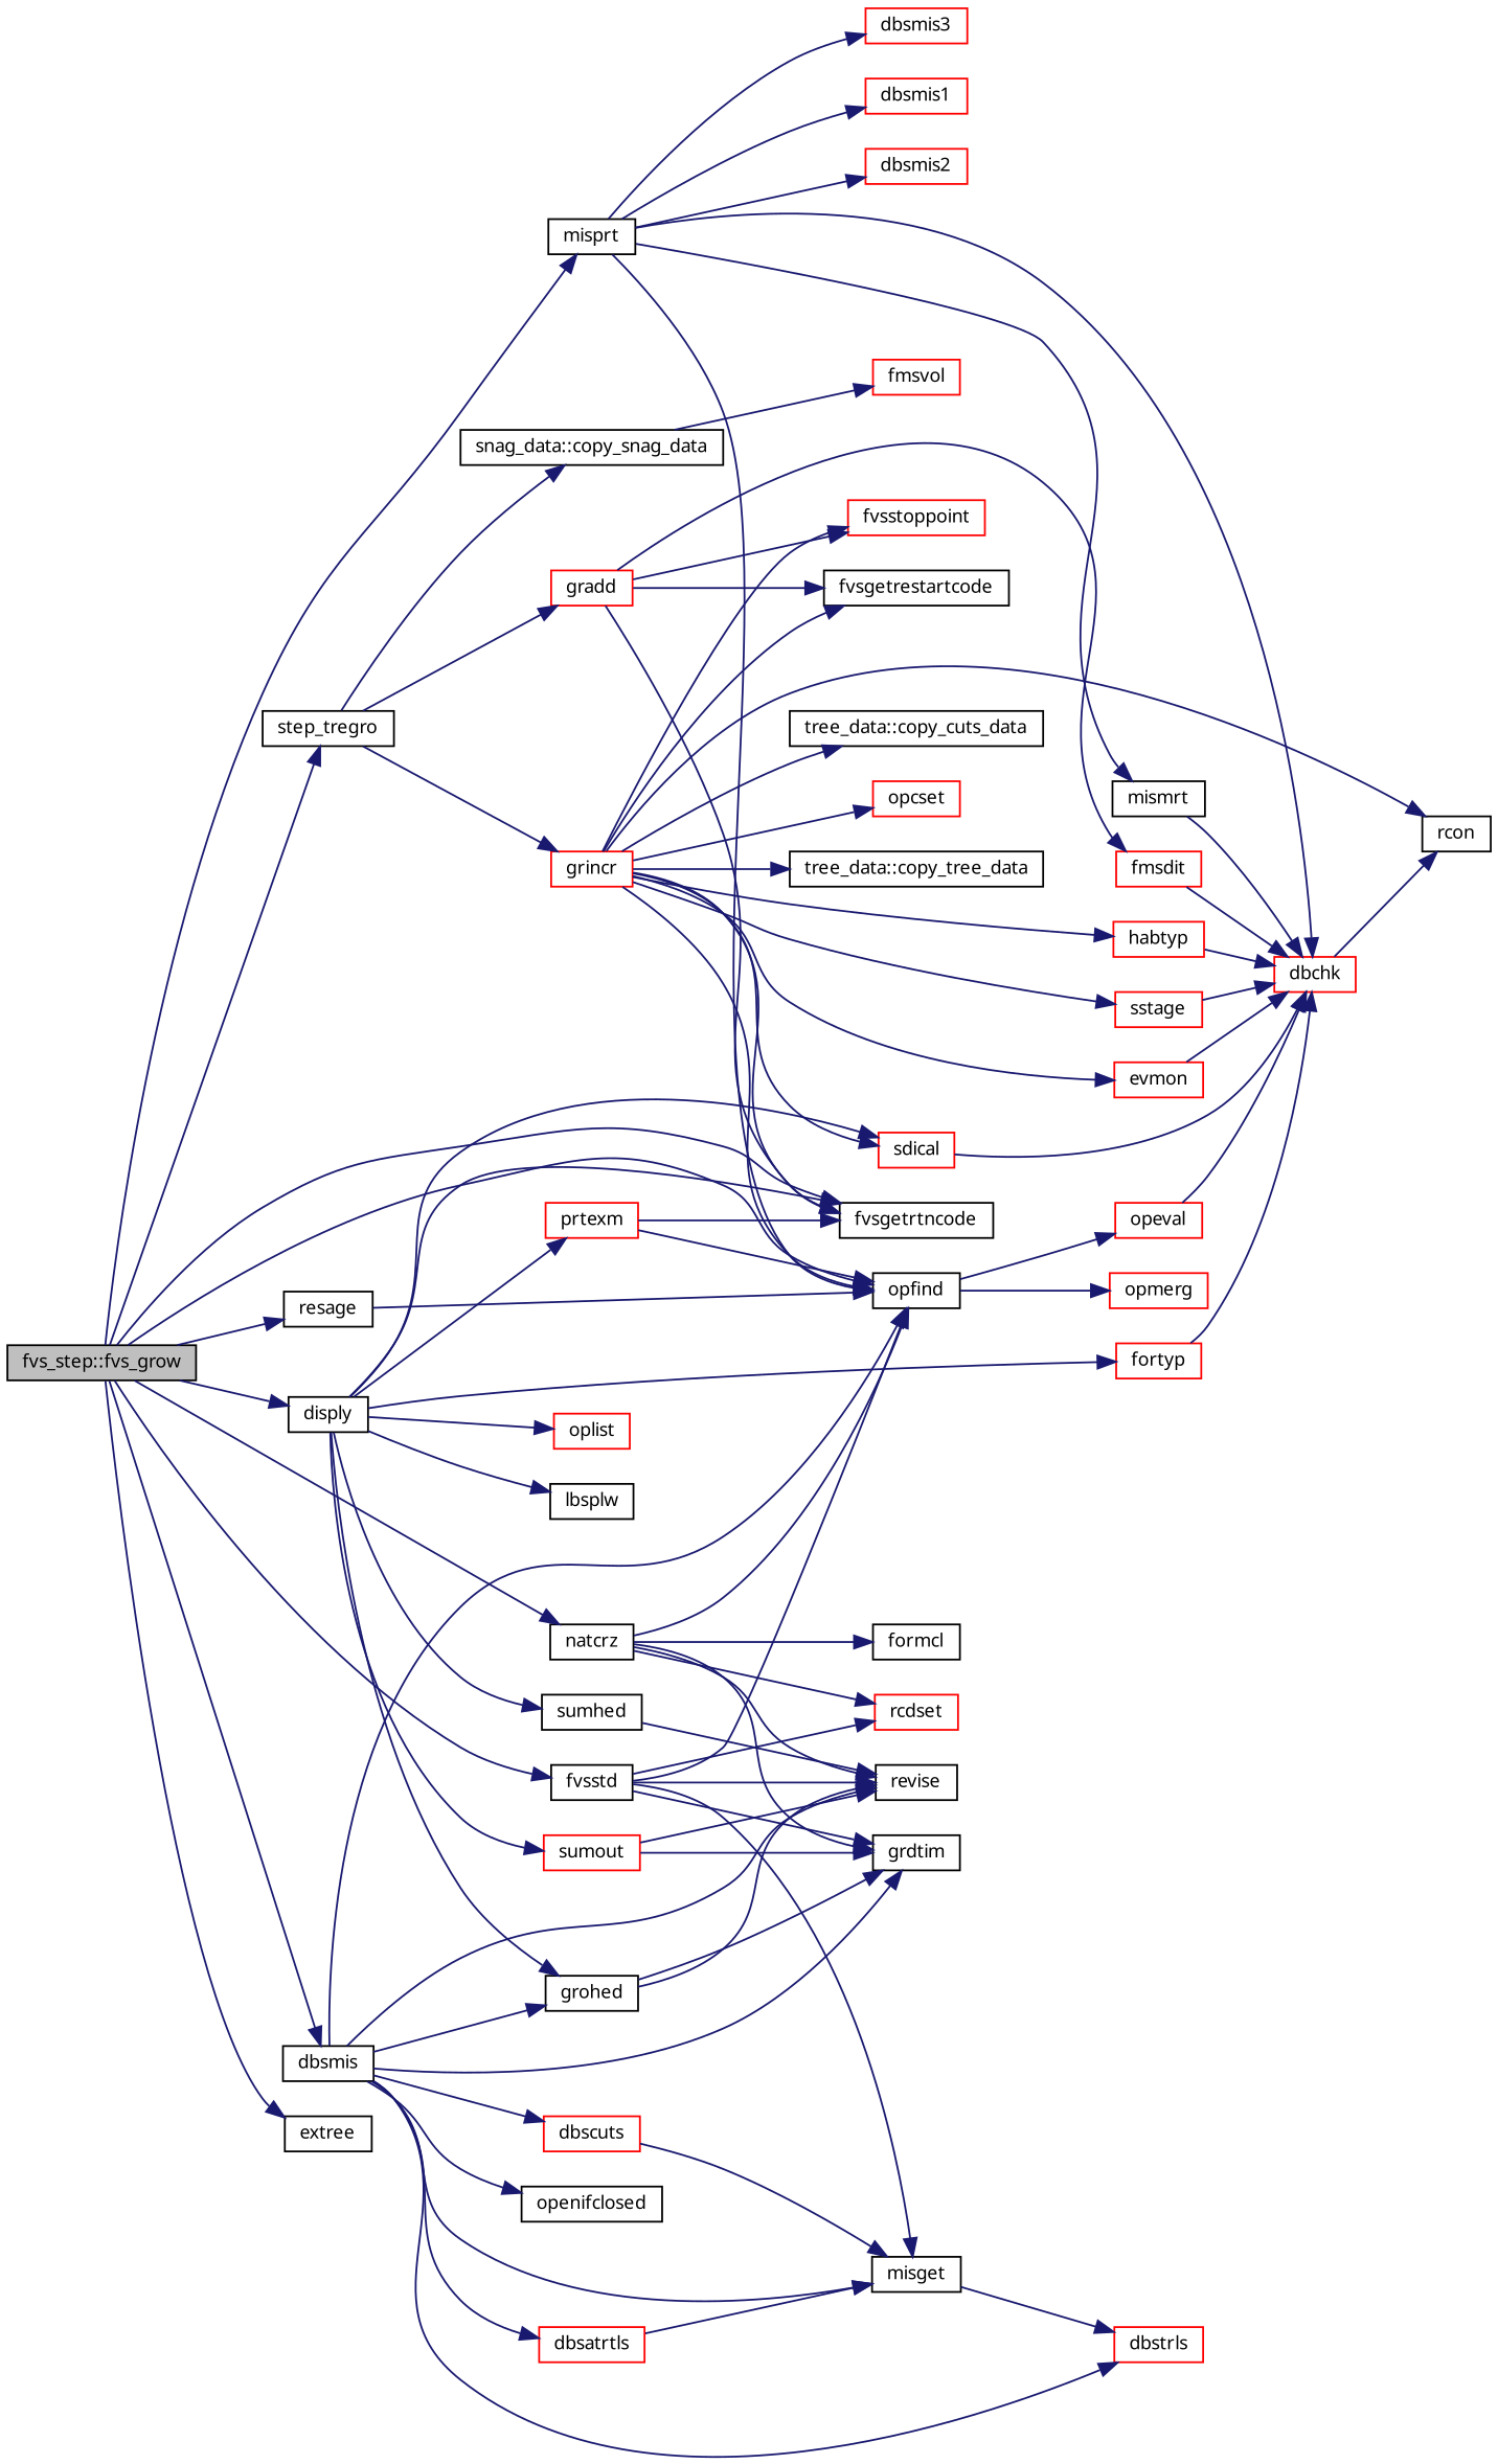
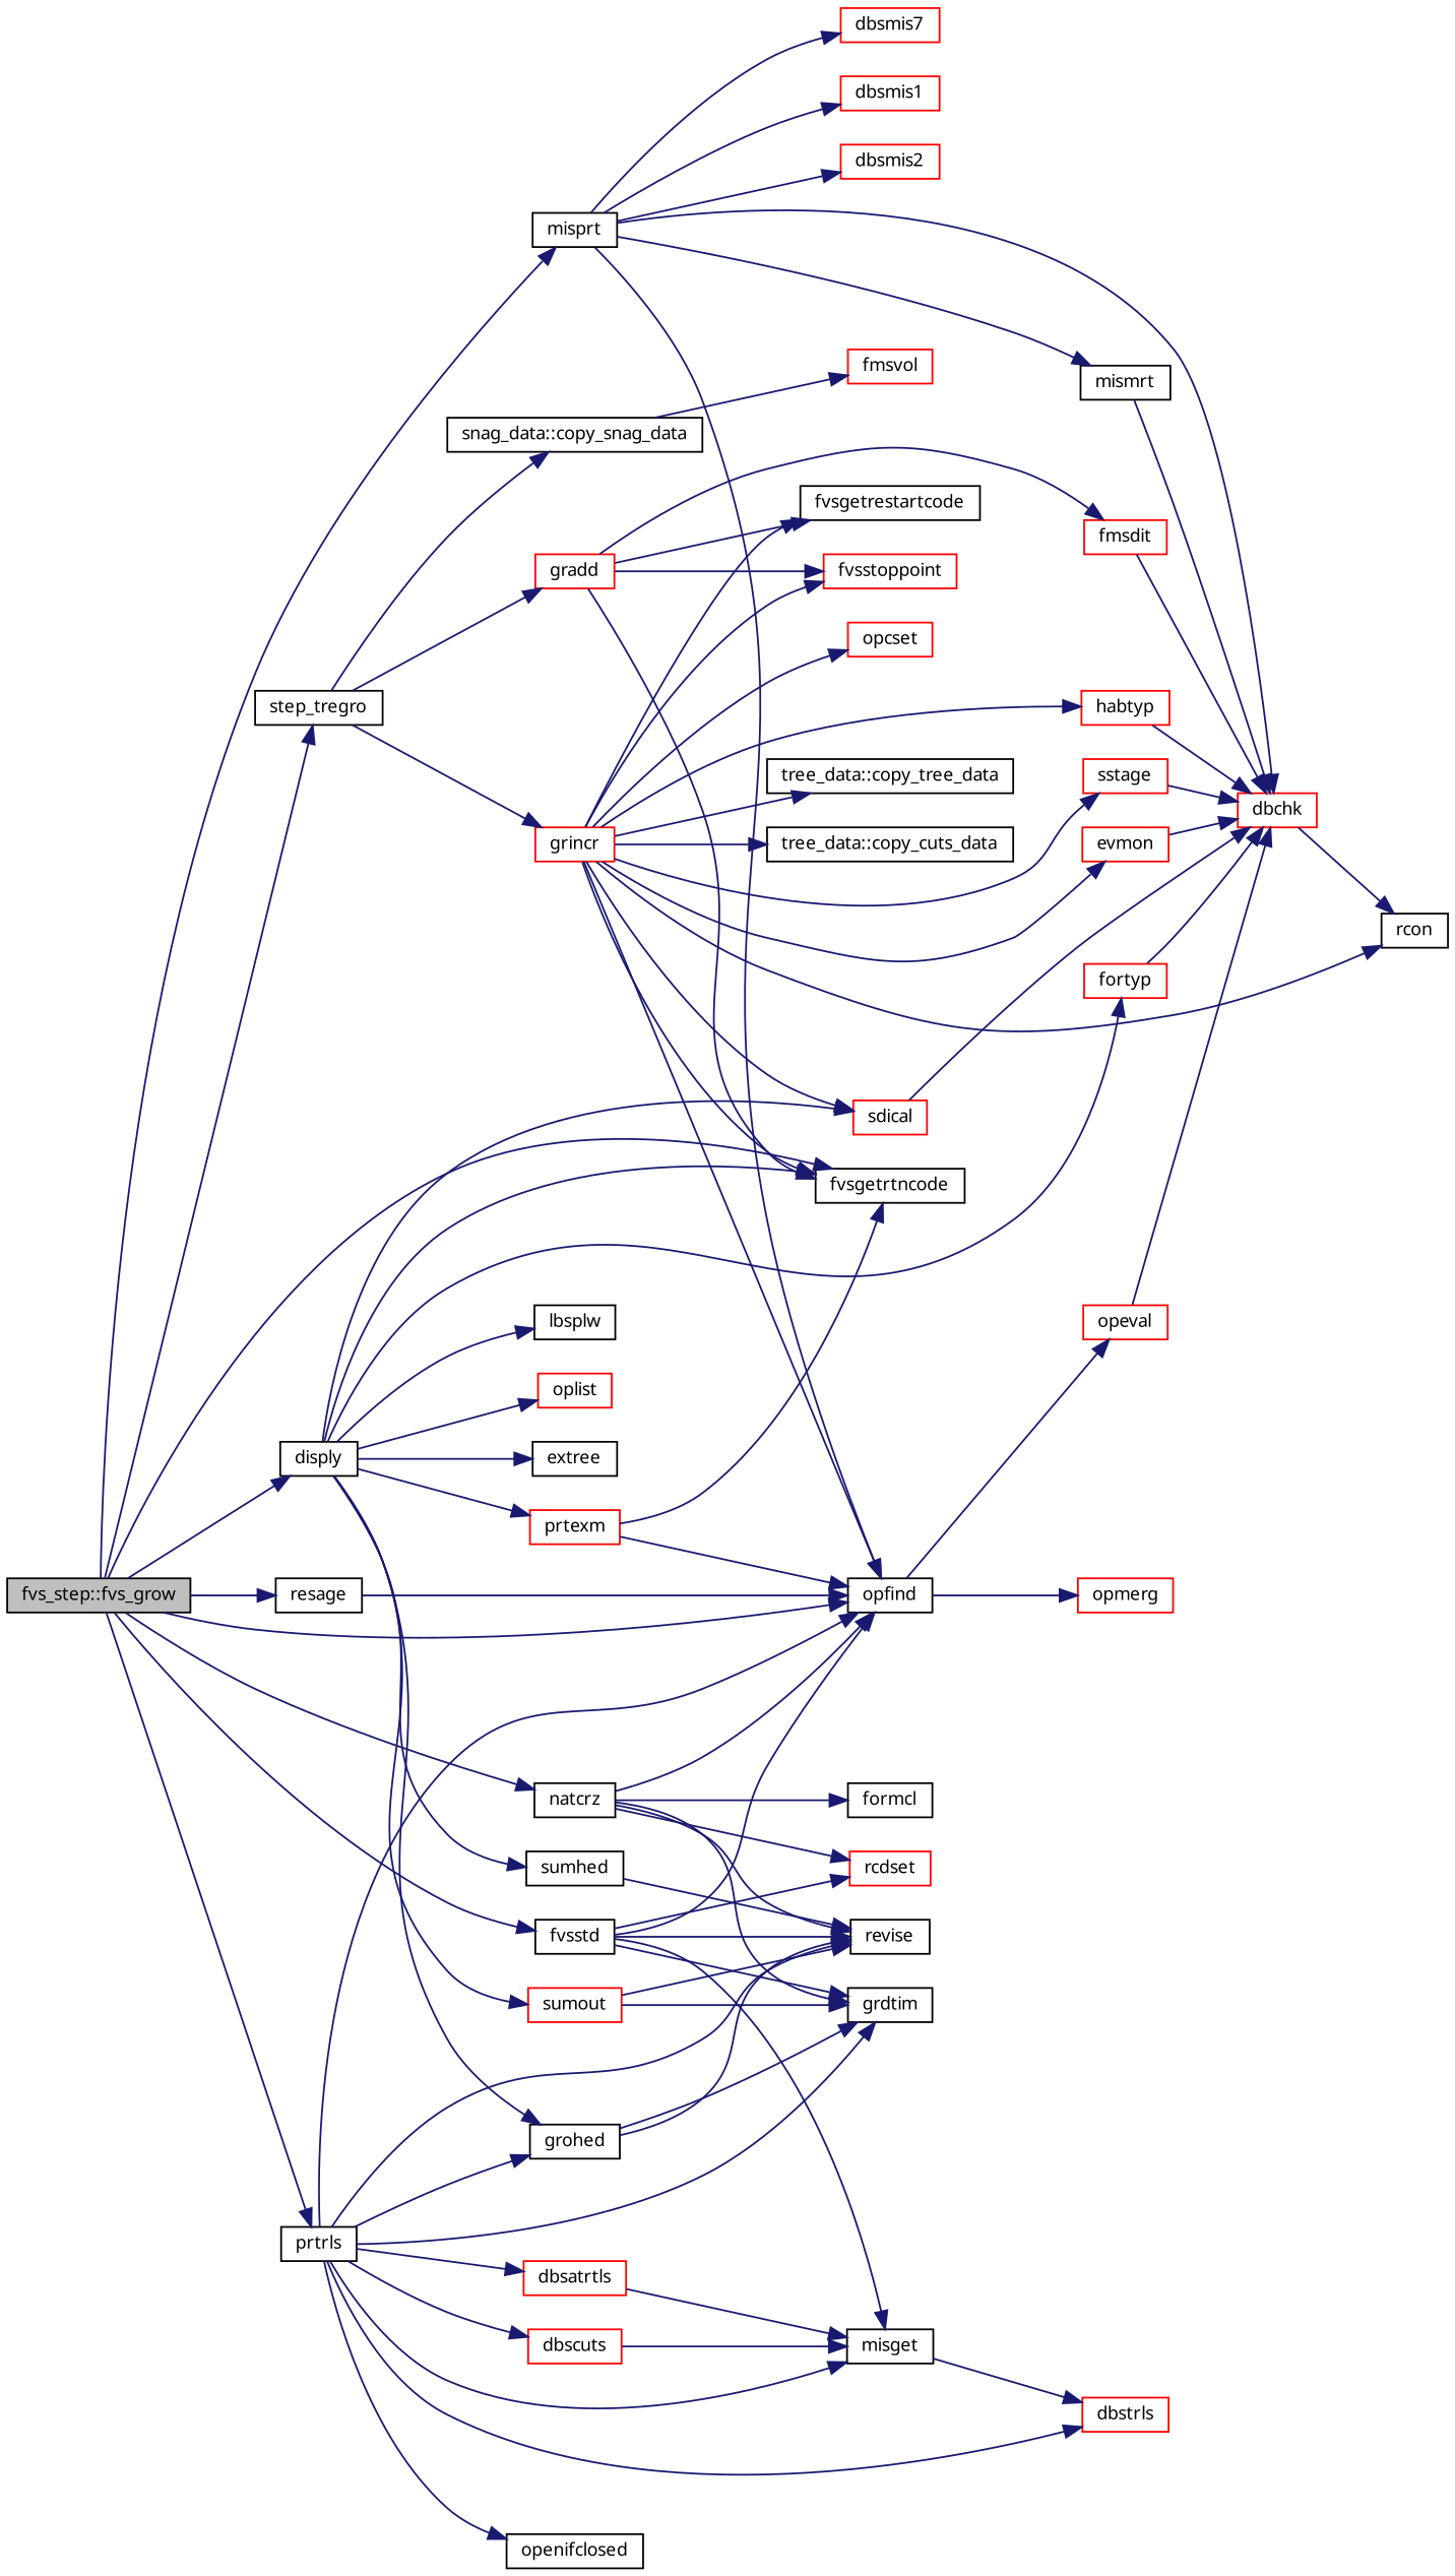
  digraph {
    fontname="Noto Sans"
    rankdir=LR
    node [color=black fillcolor=white fontname="Noto Sans" fontsize=10 shape=record style=filled]
    edge [color=midnightblue fontname="Noto Sans" fontsize=10 labelfontname=Helvetica labelfontsize=10 style=solid]
    n1 [fillcolor=grey75 fontcolor=black height=0.2 label="fvs_step::fvs_grow" width=0.4]
    n2 [height=0.2 label=step_tregro width=0.4]
    n3 [height=0.2 label=opfind width=0.4]
    n4 [height=0.2 label=fvsgetrtncode width=0.4]
    n5 [height=0.2 label=extree width=0.4]
    n6 [height=0.2 label=disply width=0.4]
    n7 [height=0.2 label=resage width=0.4]
    n8 [height=0.2 label=misprt width=0.4]
-   n9 [height=0.2 label=dbsmis width=0.4]
+   n9 [height=0.2 label=prtrls width=0.4]
    n10 [height=0.2 label=fvsstd width=0.4]
    n11 [height=0.2 label=natcrz width=0.4]
    n12 [height=0.2 label="snag_data::copy_snag_data" width=0.4]
    n13 [color=red height=0.2 label=grincr width=0.4]
    n14 [color=red height=0.2 label=gradd width=0.4]
    n15 [color=red height=0.2 label=opmerg width=0.4]
    n16 [color=red height=0.2 label=opeval width=0.4]
    n17 [color=red height=0.2 label=sdical width=0.4]
    n18 [color=red height=0.2 label=fortyp width=0.4]
    n19 [color=red height=0.2 label=prtexm width=0.4]
    n20 [height=0.2 label=grohed width=0.4]
    n21 [height=0.2 label=lbsplw width=0.4]
    n22 [color=red height=0.2 label=sumout width=0.4]
    n23 [color=red height=0.2 label=oplist width=0.4]
    n24 [height=0.2 label=sumhed width=0.4]
    n25 [color=red height=0.2 label=dbchk width=0.4]
    n26 [height=0.2 label=mismrt width=0.4]
    n27 [color=red height=0.2 label=dbsmis1 width=0.4]
    n28 [color=red height=0.2 label=dbsmis2 width=0.4]
-   n29 [color=red height=0.2 label=dbsmis3 width=0.4]
+   n29 [color=red height=0.2 label=dbsmis7 width=0.4]
    n30 [height=0.2 label=revise width=0.4]
    n31 [height=0.2 label=grdtim width=0.4]
    n32 [color=red height=0.2 label=dbstrls width=0.4]
    n33 [height=0.2 label=misget width=0.4]
    n34 [color=red height=0.2 label=dbsatrtls width=0.4]
    n35 [color=red height=0.2 label=dbscuts width=0.4]
    n36 [height=0.2 label=openifclosed width=0.4]
    n37 [color=red height=0.2 label=rcdset width=0.4]
    n38 [height=0.2 label=formcl width=0.4]
    n39 [color=red height=0.2 label=fmsvol width=0.4]
    n40 [height=0.2 label="tree_data::copy_tree_data" width=0.4]
    n41 [height=0.2 label="tree_data::copy_cuts_data" width=0.4]
    n42 [color=red height=0.2 label=opcset width=0.4]
    n43 [height=0.2 label=fvsgetrestartcode width=0.4]
    n44 [color=red height=0.2 label=habtyp width=0.4]
    n45 [height=0.2 label=rcon width=0.4]
    n46 [color=red height=0.2 label=sstage width=0.4]
    n47 [color=red height=0.2 label=fvsstoppoint width=0.4]
    n48 [color=red height=0.2 label=evmon width=0.4]
    n49 [color=red height=0.2 label=fmsdit width=0.4]
    n1 -> n2
    n1 -> n3
    n1 -> n4
-   n1 -> n5
+   n6 -> n5
    n1 -> n6
    n1 -> n7
    n1 -> n8
    n1 -> n9
    n1 -> n10
    n1 -> n11
    n2 -> n12
    n2 -> n13
    n2 -> n14
    n3 -> n15
    n3 -> n16
    n6 -> n4
    n6 -> n17
    n6 -> n18
    n6 -> n19
    n6 -> n20
    n6 -> n21
    n6 -> n22
    n6 -> n23
    n6 -> n24
    n7 -> n3
    n8 -> n3
    n8 -> n25
    n8 -> n26
    n8 -> n27
    n8 -> n28
    n8 -> n29
    n9 -> n3
    n9 -> n20
    n9 -> n30
    n9 -> n31
    n9 -> n32
    n9 -> n33
    n9 -> n34
    n9 -> n35
    n9 -> n36
    n10 -> n3
    n10 -> n30
    n10 -> n31
    n10 -> n33
    n10 -> n37
    n11 -> n3
    n11 -> n30
    n11 -> n31
    n11 -> n37
    n11 -> n38
    n12 -> n39
    n13 -> n3
    n13 -> n4
    n13 -> n17
    n13 -> n40
    n13 -> n41
    n13 -> n42
    n13 -> n43
    n13 -> n44
    n13 -> n45
    n13 -> n46
    n13 -> n47
    n13 -> n48
    n14 -> n4
    n14 -> n43
    n14 -> n47
    n14 -> n49
    n16 -> n25
    n17 -> n25
    n18 -> n25
    n19 -> n3
    n19 -> n4
    n20 -> n30
    n20 -> n31
    n22 -> n30
    n22 -> n31
    n24 -> n30
    n25 -> n45
    n26 -> n25
    n33 -> n32
    n34 -> n33
    n35 -> n33
    n44 -> n25
    n46 -> n25
    n48 -> n25
    n49 -> n25
  }
